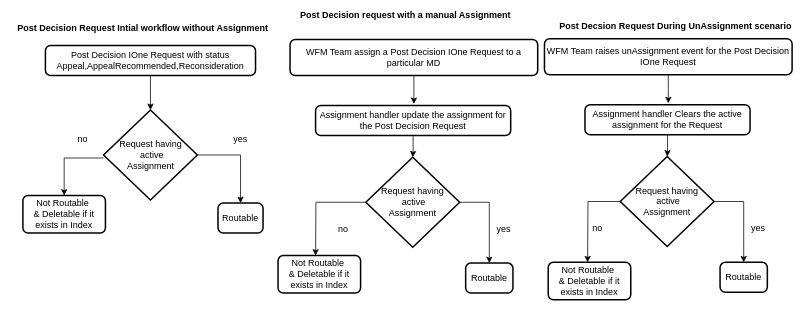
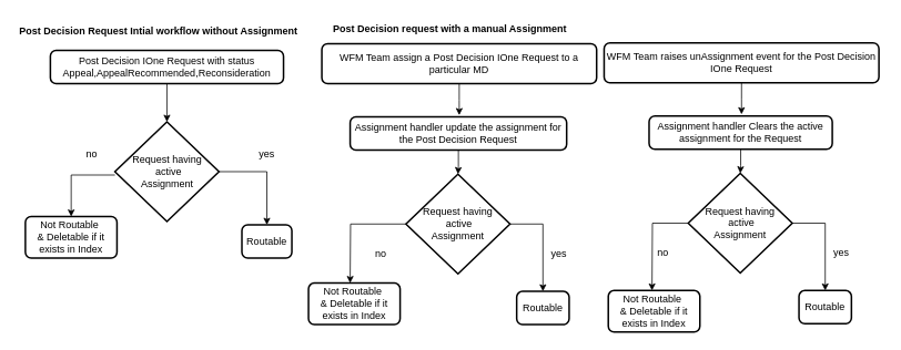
  <mxCell id="0" />
  <mxCell id="1" parent="0" />
  <mxCell id="2" value="" style="edgeStyle=orthogonalEdgeStyle;rounded=0;orthogonalLoop=1;jettySize=auto;html=1;" edge="1" parent="1" source="3" target="6"><mxGeometry relative="1" as="geometry" /></mxCell>
  <mxCell id="3" value="Post Decision IOne Request with status Appeal,AppealRecommended,Reconsideration" style="rounded=1;whiteSpace=wrap;html=1;absoluteArcSize=1;arcSize=14;strokeWidth=2;" vertex="1" parent="1"><mxGeometry x="60" y="60" width="280" height="40" as="geometry" /></mxCell>
  <mxCell id="4" style="edgeStyle=orthogonalEdgeStyle;rounded=0;orthogonalLoop=1;jettySize=auto;html=1;entryX=0.5;entryY=0;entryDx=0;entryDy=0;" edge="1" parent="1" source="6" target="7"><mxGeometry relative="1" as="geometry" /></mxCell>
  <mxCell id="5" style="edgeStyle=orthogonalEdgeStyle;rounded=0;orthogonalLoop=1;jettySize=auto;html=1;" edge="1" parent="1" source="6" target="32"><mxGeometry relative="1" as="geometry"><Array as="points"><mxPoint x="85" y="210" /></Array></mxGeometry></mxCell>
  <mxCell id="6" value="Request having&lt;br&gt;&amp;nbsp;active &lt;br&gt;Assignment" style="strokeWidth=2;html=1;shape=mxgraph.flowchart.decision;whiteSpace=wrap;" vertex="1" parent="1"><mxGeometry x="137.5" y="146" width="125" height="120" as="geometry" /></mxCell>
  <mxCell id="7" value="Routable" style="rounded=1;whiteSpace=wrap;html=1;absoluteArcSize=1;arcSize=14;strokeWidth=2;" vertex="1" parent="1"><mxGeometry x="290" y="270" width="60" height="40" as="geometry" /></mxCell>
  <mxCell id="8" value="no" style="text;html=1;strokeColor=none;fillColor=none;align=center;verticalAlign=middle;whiteSpace=wrap;rounded=0;" vertex="1" parent="1"><mxGeometry x="80" y="170" width="60" height="30" as="geometry" /></mxCell>
  <mxCell id="9" value="yes" style="text;html=1;strokeColor=none;fillColor=none;align=center;verticalAlign=middle;whiteSpace=wrap;rounded=0;" vertex="1" parent="1"><mxGeometry x="290" y="170" width="60" height="30" as="geometry" /></mxCell>
  <mxCell id="10" value="" style="edgeStyle=orthogonalEdgeStyle;rounded=0;orthogonalLoop=1;jettySize=auto;html=1;" edge="1" parent="1" source="11"><mxGeometry relative="1" as="geometry"><mxPoint x="551" y="138" as="targetPoint" /></mxGeometry></mxCell>
  <mxCell id="11" value="WFM Team assign a Post Decision IOne Request to a particular MD" style="rounded=1;whiteSpace=wrap;html=1;absoluteArcSize=1;arcSize=14;strokeWidth=2;" vertex="1" parent="1"><mxGeometry x="386" y="52" width="330" height="48" as="geometry" /></mxCell>
  <mxCell id="12" value="" style="edgeStyle=orthogonalEdgeStyle;rounded=0;orthogonalLoop=1;jettySize=auto;html=1;" edge="1" parent="1" source="13" target="16"><mxGeometry relative="1" as="geometry" /></mxCell>
  <mxCell id="13" value="Assignment handler update the assignment for the Post Decision Request" style="rounded=1;whiteSpace=wrap;html=1;absoluteArcSize=1;arcSize=14;strokeWidth=2;" vertex="1" parent="1"><mxGeometry x="420" y="140" width="260" height="40" as="geometry" /></mxCell>
  <mxCell id="14" style="edgeStyle=orthogonalEdgeStyle;rounded=0;orthogonalLoop=1;jettySize=auto;html=1;entryX=0.5;entryY=0;entryDx=0;entryDy=0;" edge="1" parent="1" source="16" target="17"><mxGeometry relative="1" as="geometry" /></mxCell>
  <mxCell id="15" style="edgeStyle=orthogonalEdgeStyle;rounded=0;orthogonalLoop=1;jettySize=auto;html=1;" edge="1" parent="1" source="16"><mxGeometry relative="1" as="geometry"><mxPoint x="420" y="340" as="targetPoint" /></mxGeometry></mxCell>
  <mxCell id="16" value="Request having&lt;br&gt;&amp;nbsp;active &lt;br&gt;Assignment" style="strokeWidth=2;html=1;shape=mxgraph.flowchart.decision;whiteSpace=wrap;" vertex="1" parent="1"><mxGeometry x="487" y="209" width="125" height="120" as="geometry" /></mxCell>
  <mxCell id="17" value="Routable" style="rounded=1;whiteSpace=wrap;html=1;absoluteArcSize=1;arcSize=14;strokeWidth=2;" vertex="1" parent="1"><mxGeometry x="620" y="350" width="63" height="40" as="geometry" /></mxCell>
  <mxCell id="18" value="no" style="text;html=1;strokeColor=none;fillColor=none;align=center;verticalAlign=middle;whiteSpace=wrap;rounded=0;" vertex="1" parent="1"><mxGeometry x="427" y="290" width="60" height="30" as="geometry" /></mxCell>
  <mxCell id="19" value="yes" style="text;html=1;strokeColor=none;fillColor=none;align=center;verticalAlign=middle;whiteSpace=wrap;rounded=0;" vertex="1" parent="1"><mxGeometry x="641" y="290" width="60" height="30" as="geometry" /></mxCell>
  <mxCell id="20" value="Not Routable&amp;nbsp;&lt;br&gt;&amp;amp; Deletable if it exists in Index" style="rounded=1;whiteSpace=wrap;html=1;absoluteArcSize=1;arcSize=14;strokeWidth=2;" vertex="1" parent="1"><mxGeometry x="370" y="340" width="110" height="50" as="geometry" /></mxCell>
  <mxCell id="21" value="" style="edgeStyle=orthogonalEdgeStyle;rounded=0;orthogonalLoop=1;jettySize=auto;html=1;" edge="1" parent="1" source="22"><mxGeometry relative="1" as="geometry"><mxPoint x="890" y="137" as="targetPoint" /></mxGeometry></mxCell>
  <mxCell id="22" value="WFM Team raises unAssignment event for the Post Decision IOne Request" style="rounded=1;whiteSpace=wrap;html=1;absoluteArcSize=1;arcSize=14;strokeWidth=2;" vertex="1" parent="1"><mxGeometry x="725" y="51" width="330" height="48" as="geometry" /></mxCell>
  <mxCell id="23" value="" style="edgeStyle=orthogonalEdgeStyle;rounded=0;orthogonalLoop=1;jettySize=auto;html=1;" edge="1" parent="1" source="24" target="26"><mxGeometry relative="1" as="geometry" /></mxCell>
  <mxCell id="24" value="Assignment handler Clears the active assignment for the Request" style="rounded=1;whiteSpace=wrap;html=1;absoluteArcSize=1;arcSize=14;strokeWidth=2;" vertex="1" parent="1"><mxGeometry x="779" y="139" width="220" height="40" as="geometry" /></mxCell>
  <mxCell id="25" style="edgeStyle=orthogonalEdgeStyle;rounded=0;orthogonalLoop=1;jettySize=auto;html=1;entryX=0.5;entryY=0;entryDx=0;entryDy=0;" edge="1" parent="1" source="26" target="27"><mxGeometry relative="1" as="geometry" /></mxCell>
  <mxCell id="26" value="Request having&lt;br&gt;&amp;nbsp;active &lt;br&gt;Assignment" style="strokeWidth=2;html=1;shape=mxgraph.flowchart.decision;whiteSpace=wrap;" vertex="1" parent="1"><mxGeometry x="826" y="208" width="125" height="120" as="geometry" /></mxCell>
  <mxCell id="27" value="Routable" style="rounded=1;whiteSpace=wrap;html=1;absoluteArcSize=1;arcSize=14;strokeWidth=2;" vertex="1" parent="1"><mxGeometry x="959" y="349" width="63" height="40" as="geometry" /></mxCell>
  <mxCell id="28" value="no" style="text;html=1;strokeColor=none;fillColor=none;align=center;verticalAlign=middle;whiteSpace=wrap;rounded=0;" vertex="1" parent="1"><mxGeometry x="766" y="289" width="60" height="30" as="geometry" /></mxCell>
  <mxCell id="29" value="yes" style="text;html=1;strokeColor=none;fillColor=none;align=center;verticalAlign=middle;whiteSpace=wrap;rounded=0;" vertex="1" parent="1"><mxGeometry x="980" y="289" width="60" height="30" as="geometry" /></mxCell>
  <mxCell id="30" value="" style="edgeStyle=orthogonalEdgeStyle;rounded=0;orthogonalLoop=1;jettySize=auto;html=1;" edge="1" parent="1" source="26"><mxGeometry relative="1" as="geometry"><mxPoint x="782.5" y="349" as="targetPoint" /><mxPoint x="826" y="268" as="sourcePoint" /></mxGeometry></mxCell>
  <mxCell id="31" value="Not Routable&amp;nbsp;&lt;br&gt;&amp;amp; Deletable if it exists in Index" style="rounded=1;whiteSpace=wrap;html=1;absoluteArcSize=1;arcSize=14;strokeWidth=2;" vertex="1" parent="1"><mxGeometry x="730" y="349" width="110" height="50" as="geometry" /></mxCell>
  <mxCell id="32" value="Not Routable&amp;nbsp;&lt;br&gt;&amp;amp; Deletable if it exists in Index" style="rounded=1;whiteSpace=wrap;html=1;absoluteArcSize=1;arcSize=14;strokeWidth=2;" vertex="1" parent="1"><mxGeometry x="30" y="260" width="110" height="50" as="geometry" /></mxCell>
  <mxCell id="33" value="Post Decision Request Intial workflow without Assignment" style="text;html=1;strokeColor=none;fillColor=none;align=center;verticalAlign=middle;whiteSpace=wrap;rounded=0;fontStyle=1" vertex="1" parent="1"><mxGeometry x="20" y="22" width="340" height="30" as="geometry" /></mxCell>
- <mxCell id="34" value="Post Decision request with a manual Assignment" style="text;html=1;strokeColor=none;fillColor=none;align=center;verticalAlign=middle;whiteSpace=wrap;rounded=0;fontStyle=1" vertex="1" parent="1"><mxGeometry x="380" y="5" width="320" height="30" as="geometry" /></mxCell>
- <mxCell id="35" value="Post Decsion Request During UnAssignment scenario" style="text;html=1;strokeColor=none;fillColor=none;align=center;verticalAlign=middle;whiteSpace=wrap;rounded=0;fontStyle=1" vertex="1" parent="1"><mxGeometry x="740" y="20" width="320" height="30" as="geometry" /></mxCell>
+ <mxCell id="34" value="Post Decision request with a manual Assignment" style="text;html=1;strokeColor=none;fillColor=none;align=center;verticalAlign=middle;whiteSpace=wrap;rounded=0;fontStyle=1" vertex="1" parent="1"><mxGeometry x="380" y="20" width="320" height="30" as="geometry" /></mxCell>
